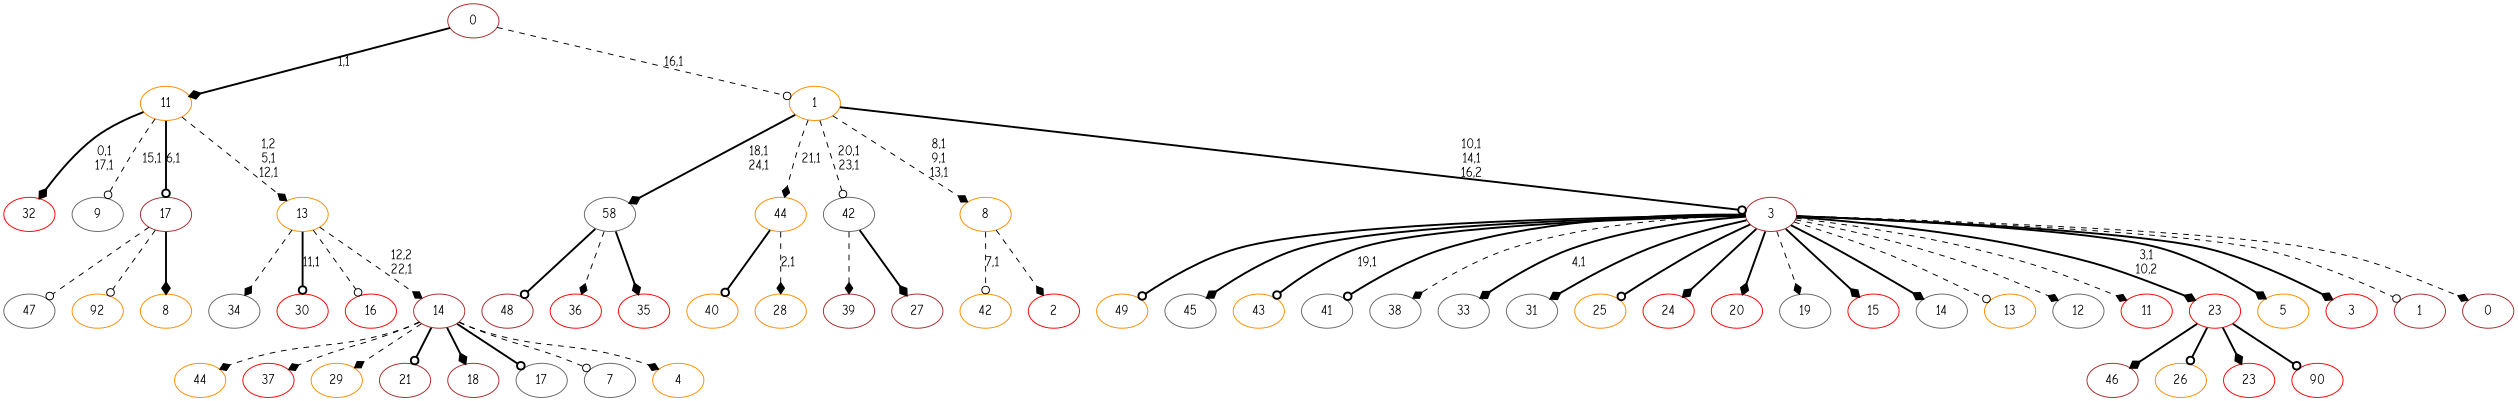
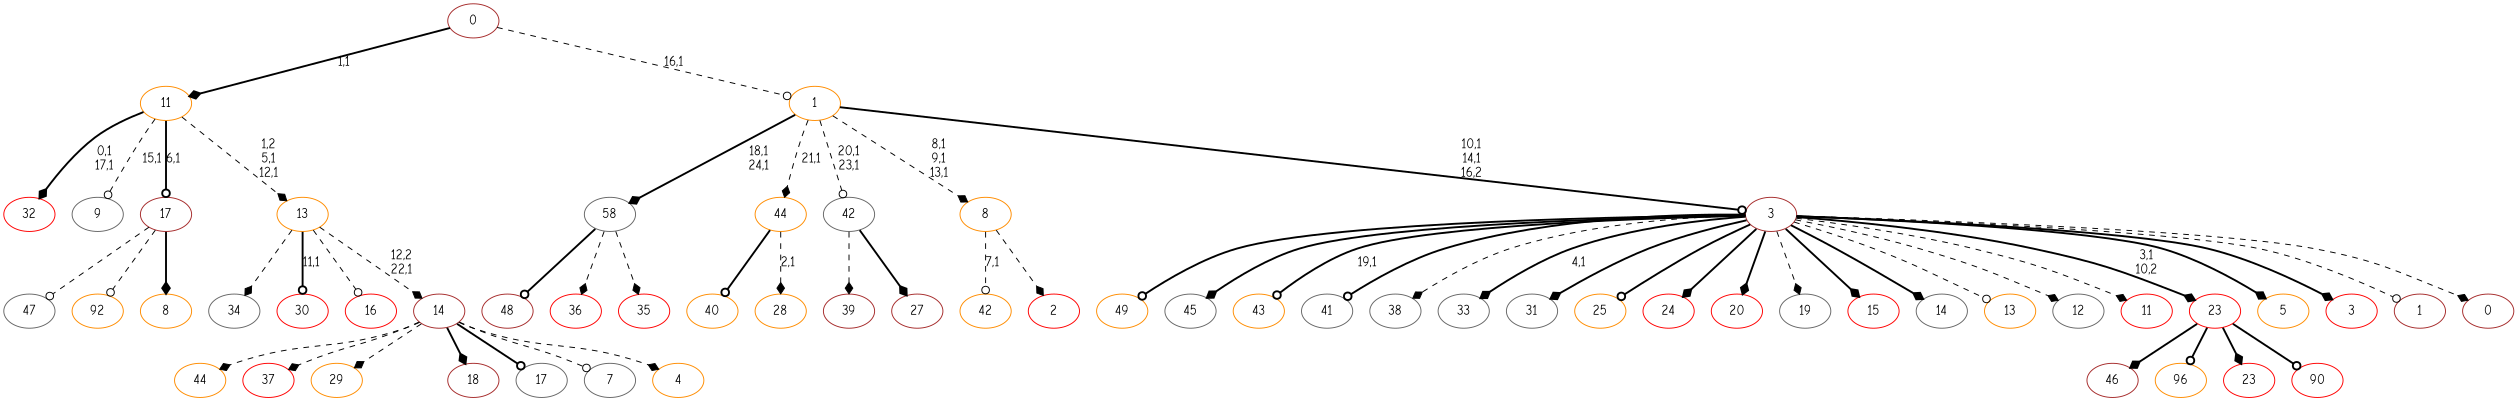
  digraph {
    fontname="Comic Neue"
    node [color=darkorange fontname="Comic Neue"]
    edge [arrowhead=diamond fontname="Comic Neue" style=bold]
    n1 [label=49]
    n2 [color=brown label=48]
    n3 [color=gray40 label=47]
    n4 [color=brown label=46]
    n5 [color=gray40 label=45]
    n6 [label=44]
    n7 [label=43]
    n8 [label=42]
    n9 [color=gray40 label=41]
    n10 [label=40]
    n11 [color=brown label=39]
    n12 [color=gray40 label=38]
    n13 [color=red label=37]
    n14 [color=red label=36]
    n15 [color=red label=35]
    58 [color=gray40]
    n17 [color=gray40 label=34]
    n18 [color=gray40 label=33]
    n19 [color=red label=32]
    n20 [color=gray40 label=31]
    n21 [color=red label=30]
    n22 [label=29]
    n23 [label=28]
    44
    n25 [color=brown label=27]
    42 [color=gray40]
-   n27 [label=26]
+   n27 [label=96]
    n28 [label=25]
    n29 [color=red label=24]
    n30 [color=red label=23]
    n31 [label=92]
-   n32 [color=brown label=21]
    n33 [color=red label=20]
    n34 [color=gray40 label=19]
    n35 [color=brown label=18]
    n36 [color=gray40 label=17]
    n37 [color=red label=16]
    n38 [color=red label=15]
    n39 [color=gray40 label=14]
    n40 [label=13]
    n41 [color=gray40 label=12]
    n42 [color=red label=11]
    n43 [color=red label=90]
    23 [color=red]
    n45 [color=gray40 label=9]
    n46 [label=8]
    n47 [color=gray40 label=7]
    17 [color=brown]
    n49 [label=5]
    n50 [label=4]
    14 [color=brown]
    13
    11
    n54 [color=red label=3]
    n55 [color=red label=2]
    8
    n57 [color=brown label=1]
    n58 [color=brown label=0]
    3 [color=brown]
    1
    0 [color=brown]
    58 -> n2 [arrowhead=odot]
    58 -> n14 [style=dashed]
-   58 -> n15
+   58 -> n15 [style=dashed]
    44 -> n10 [arrowhead=odot]
    44 -> n23 [label="2,1" style=dashed]
    42 -> n11 [style=dashed]
    42 -> n25
    23 -> n4
    23 -> n27 [arrowhead=odot]
    23 -> n30
    23 -> n43 [arrowhead=odot]
    17 -> n3 [arrowhead=odot style=dashed]
    17 -> n31 [arrowhead=odot style=dashed]
    17 -> n46
    14 -> n6 [style=dashed]
    14 -> n13 [style=dashed]
    14 -> n22 [style=dashed]
-   14 -> n32 [arrowhead=odot]
    14 -> n35
    14 -> n36 [arrowhead=odot]
    14 -> n47 [arrowhead=odot style=dashed]
    14 -> n50 [style=dashed]
    13 -> n17 [style=dashed]
    13 -> n21 [arrowhead=odot label="11,1"]
    13 -> n37 [arrowhead=odot style=dashed]
    13 -> 14 [label="12,2\n22,1" style=dashed]
    11 -> n19 [label="0,1\n17,1"]
    11 -> n45 [arrowhead=odot label="15,1" style=dashed]
    11 -> 17 [arrowhead=odot label="6,1"]
    11 -> 13 [label="1,2\n5,1\n12,1" style=dashed]
    8 -> n8 [arrowhead=odot label="7,1" style=dashed]
    8 -> n55 [style=dashed]
    3 -> n1 [arrowhead=odot]
    3 -> n5
    3 -> n7 [arrowhead=odot label="19,1"]
    3 -> n9 [arrowhead=odot]
    3 -> n12 [style=dashed]
    3 -> n18 [label="4,1"]
    3 -> n20
    3 -> n28 [arrowhead=odot]
    3 -> n29
    3 -> n33
    3 -> n34 [style=dashed]
    3 -> n38
    3 -> n39
    3 -> n40 [arrowhead=odot style=dashed]
    3 -> n41 [style=dashed]
    3 -> n42 [style=dashed]
    3 -> 23 [label="3,1\n10,2"]
    3 -> n49
    3 -> n54
    3 -> n57 [arrowhead=odot style=dashed]
    3 -> n58 [style=dashed]
    1 -> 58 [label="18,1\n24,1"]
    1 -> 44 [label="21,1" style=dashed]
    1 -> 42 [arrowhead=odot label="20,1\n23,1" style=dashed]
    1 -> 8 [label="8,1\n9,1\n13,1" style=dashed]
    1 -> 3 [arrowhead=odot label="10,1\n14,1\n16,2"]
    0 -> 11 [label="1,1"]
    0 -> 1 [arrowhead=odot label="16,1" style=dashed]
  }
